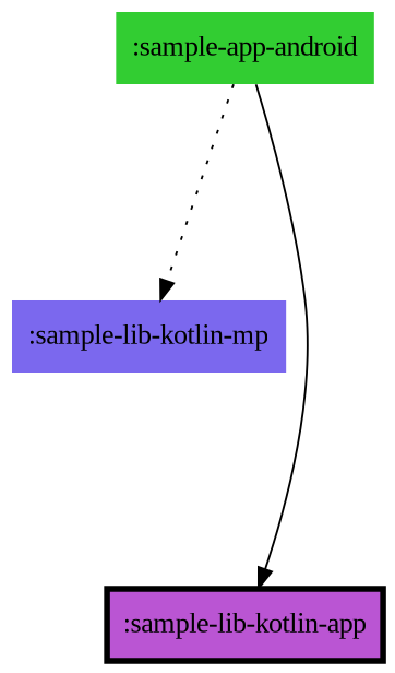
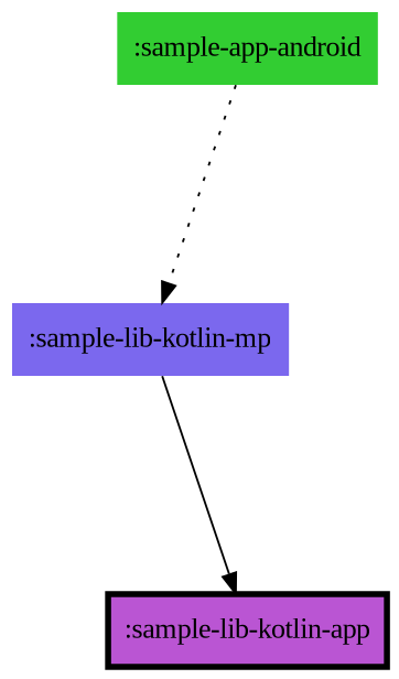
  digraph {
    fontname="Liberation Serif"
    fontsize=30
    rankdir=TB
    ranksep=1.5
    node [fontname="Liberation Serif" shape=none style=filled]
    edge [arrowhead=normal arrowtail=none fontname="Liberation Serif"]
    ":sample-app-android" [fillcolor=limegreen]
    ":sample-lib-kotlin-mp" [fillcolor=mediumslateblue]
    n3 [fillcolor=mediumorchid label=":sample-lib-kotlin-app" penwidth=3 shape=box]
    ":sample-app-android" -> ":sample-lib-kotlin-mp" [style=dotted]
-   ":sample-app-android" -> n3 [style=solid]
+   ":sample-lib-kotlin-mp" -> n3 [style=solid]
  }
